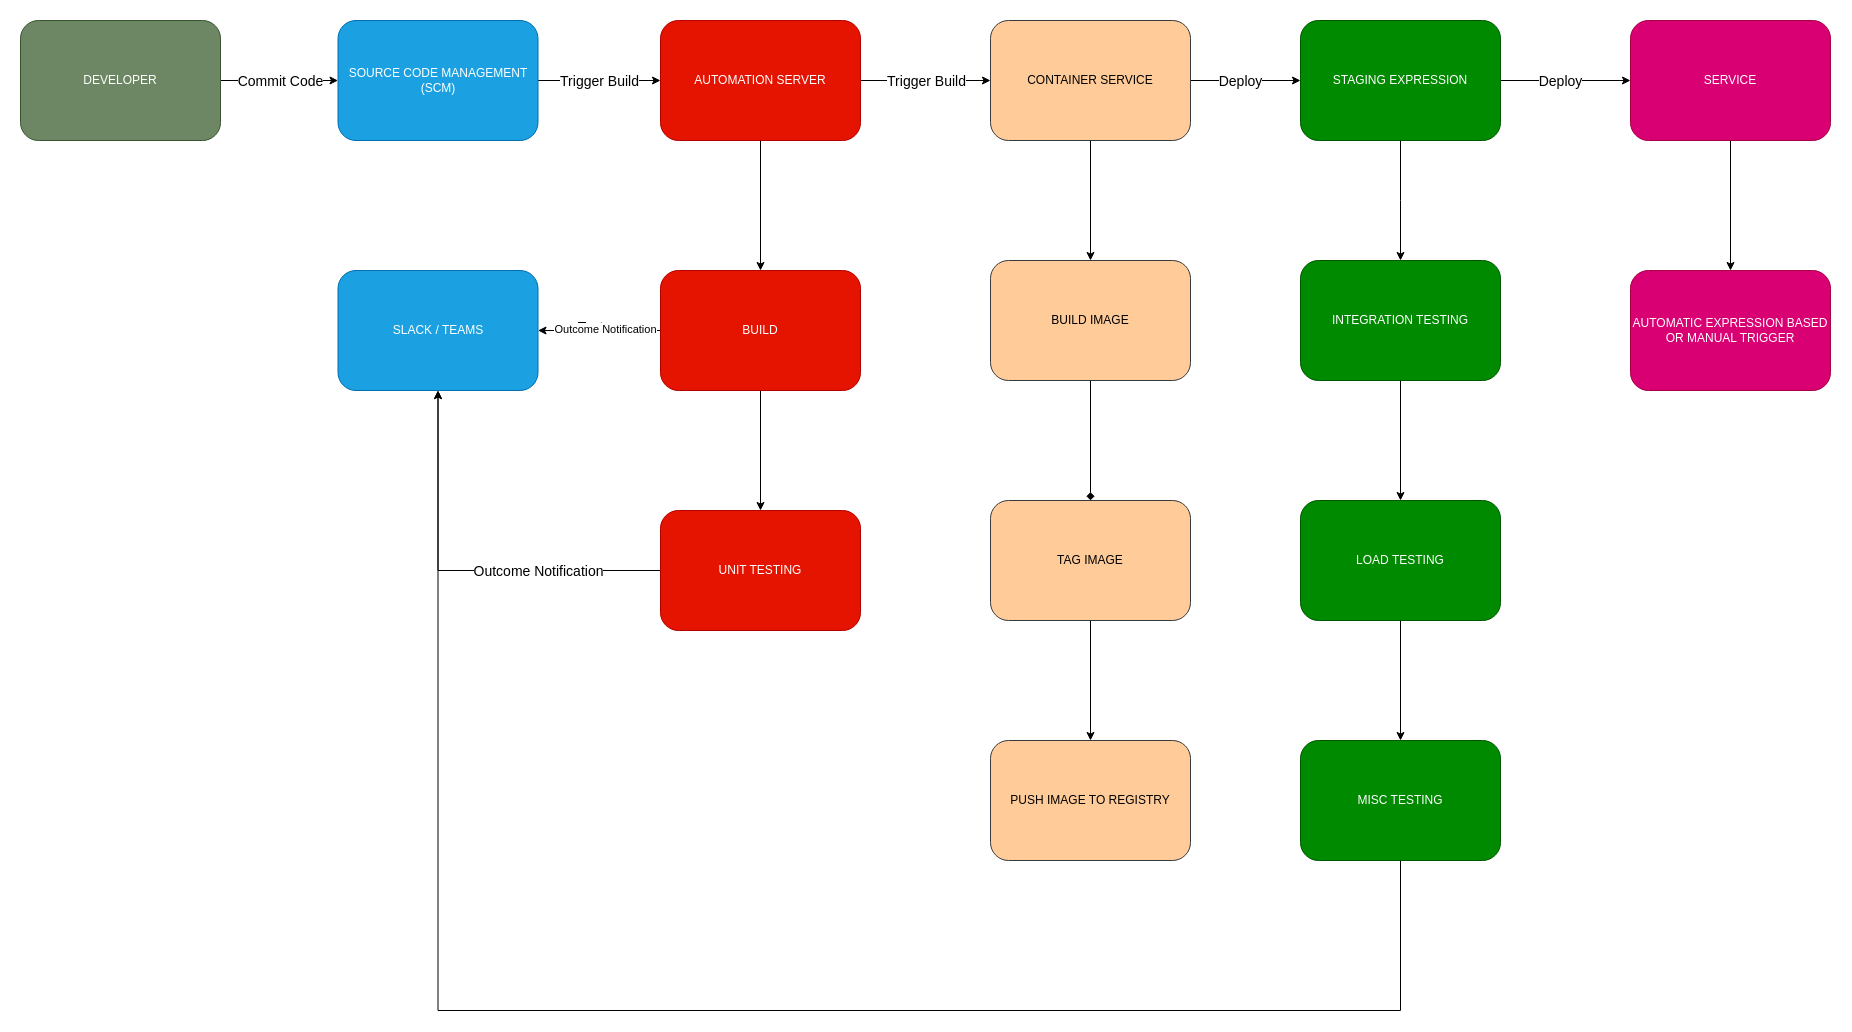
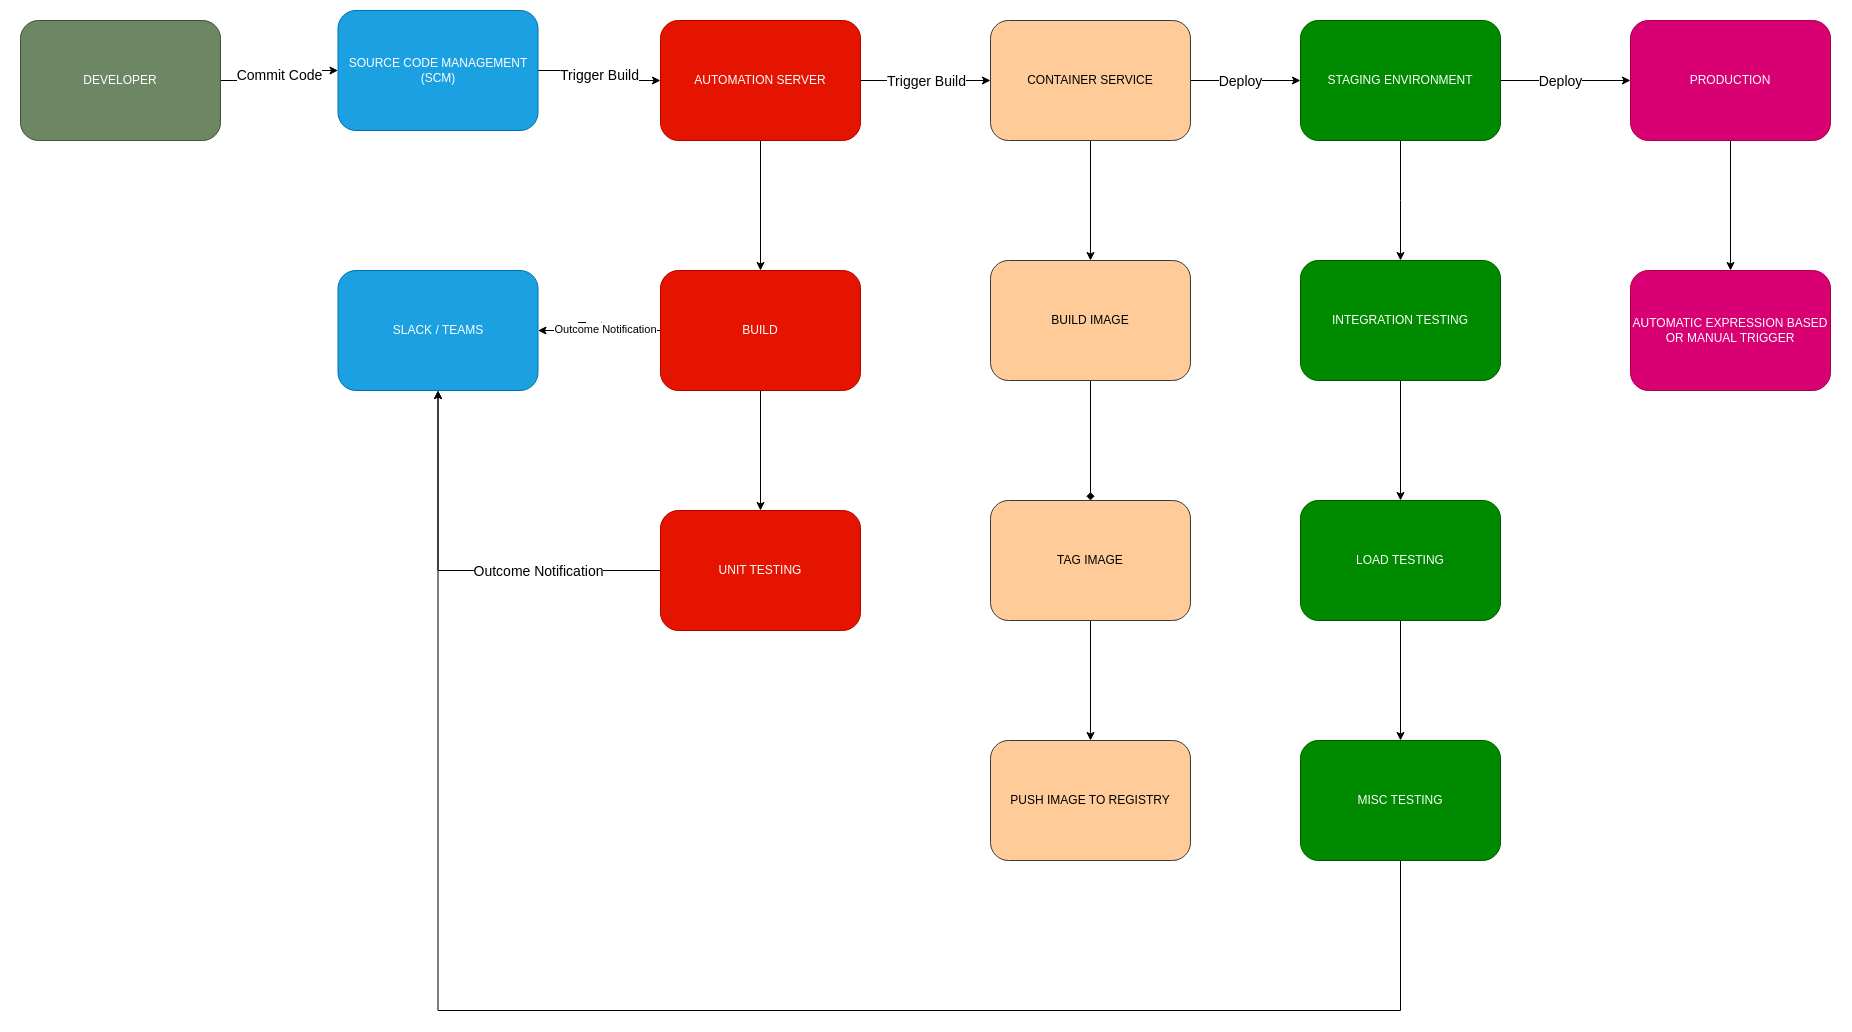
  <mxCell id="0" />
  <mxCell id="1" parent="0" />
  <mxCell id="2" style="edgeStyle=orthogonalEdgeStyle;rounded=0;orthogonalLoop=1;jettySize=auto;html=1;exitX=1;exitY=0.5;exitDx=0;exitDy=0;entryX=0;entryY=0.5;entryDx=0;entryDy=0;" parent="1" source="4" target="7" edge="1"><mxGeometry relative="1" as="geometry" /></mxCell>
  <mxCell id="3" value="Commit Code" style="edgeLabel;html=1;align=center;verticalAlign=middle;resizable=0;points=[];fontSize=14;" parent="2" vertex="1" connectable="0"><mxGeometry relative="1" as="geometry"><mxPoint as="offset" /></mxGeometry></mxCell>
  <mxCell id="4" value="DEVELOPER" style="rounded=1;whiteSpace=wrap;html=1;fillColor=#6d8764;fontColor=#ffffff;strokeColor=#3A5431;verticalAlign=middle;" parent="1" vertex="1"><mxGeometry x="20" y="20" width="200" height="120" as="geometry" /></mxCell>
  <mxCell id="5" style="edgeStyle=orthogonalEdgeStyle;rounded=0;orthogonalLoop=1;jettySize=auto;html=1;exitX=1;exitY=0.5;exitDx=0;exitDy=0;entryX=0;entryY=0.5;entryDx=0;entryDy=0;" parent="1" source="7" target="11" edge="1"><mxGeometry relative="1" as="geometry" /></mxCell>
  <mxCell id="6" value="Trigger Build" style="edgeLabel;html=1;align=center;verticalAlign=middle;resizable=0;points=[];fontSize=14;" parent="5" vertex="1" connectable="0"><mxGeometry relative="1" as="geometry"><mxPoint as="offset" /></mxGeometry></mxCell>
- <mxCell id="7" value="SOURCE CODE MANAGEMENT (SCM)" style="rounded=1;whiteSpace=wrap;html=1;fillColor=#1ba1e2;strokeColor=#006EAF;fontColor=#ffffff;verticalAlign=middle;" parent="1" vertex="1"><mxGeometry x="337.5" y="20" width="200" height="120" as="geometry" /></mxCell>
+ <mxCell id="7" value="SOURCE CODE MANAGEMENT (SCM)" style="rounded=1;whiteSpace=wrap;html=1;fillColor=#1ba1e2;strokeColor=#006EAF;fontColor=#ffffff;verticalAlign=middle;" parent="1" vertex="1"><mxGeometry x="337.5" y="10" width="200" height="120" as="geometry" /></mxCell>
  <mxCell id="8" style="edgeStyle=orthogonalEdgeStyle;rounded=0;orthogonalLoop=1;jettySize=auto;html=1;exitX=1;exitY=0.5;exitDx=0;exitDy=0;entryX=0;entryY=0.5;entryDx=0;entryDy=0;" parent="1" source="11" target="15" edge="1"><mxGeometry relative="1" as="geometry" /></mxCell>
  <mxCell id="9" value="Trigger Build" style="edgeLabel;html=1;align=center;verticalAlign=middle;resizable=0;points=[];fontSize=14;" parent="8" vertex="1" connectable="0"><mxGeometry relative="1" as="geometry"><mxPoint as="offset" /></mxGeometry></mxCell>
  <mxCell id="10" style="edgeStyle=orthogonalEdgeStyle;rounded=0;orthogonalLoop=1;jettySize=auto;html=1;exitX=0.5;exitY=1;exitDx=0;exitDy=0;entryX=0.5;entryY=0;entryDx=0;entryDy=0;" parent="1" source="11" target="27" edge="1"><mxGeometry relative="1" as="geometry" /></mxCell>
  <mxCell id="11" value="AUTOMATION SERVER" style="rounded=1;whiteSpace=wrap;html=1;fillColor=#e51400;fontColor=#ffffff;strokeColor=#B20000;verticalAlign=middle;" parent="1" vertex="1"><mxGeometry x="660" y="20" width="200" height="120" as="geometry" /></mxCell>
  <mxCell id="12" style="edgeStyle=orthogonalEdgeStyle;rounded=0;orthogonalLoop=1;jettySize=auto;html=1;exitX=1;exitY=0.5;exitDx=0;exitDy=0;entryX=0;entryY=0.5;entryDx=0;entryDy=0;" parent="1" source="15" target="19" edge="1"><mxGeometry relative="1" as="geometry" /></mxCell>
  <mxCell id="13" value="Deploy" style="edgeLabel;html=1;align=center;verticalAlign=middle;resizable=0;points=[];fontSize=14;" parent="12" vertex="1" connectable="0"><mxGeometry x="-0.102" y="-3" relative="1" as="geometry"><mxPoint y="-3" as="offset" /></mxGeometry></mxCell>
  <mxCell id="14" style="edgeStyle=orthogonalEdgeStyle;rounded=0;orthogonalLoop=1;jettySize=auto;html=1;exitX=0.5;exitY=1;exitDx=0;exitDy=0;" parent="1" source="15" target="29" edge="1"><mxGeometry relative="1" as="geometry" /></mxCell>
  <mxCell id="15" value="CONTAINER SERVICE" style="rounded=1;whiteSpace=wrap;html=1;fillColor=#ffcc99;strokeColor=#36393d;verticalAlign=middle;" parent="1" vertex="1"><mxGeometry x="990" y="20" width="200" height="120" as="geometry" /></mxCell>
  <mxCell id="16" style="edgeStyle=orthogonalEdgeStyle;rounded=0;orthogonalLoop=1;jettySize=auto;html=1;exitX=1;exitY=0.5;exitDx=0;exitDy=0;entryX=0;entryY=0.5;entryDx=0;entryDy=0;" parent="1" source="19" target="21" edge="1"><mxGeometry relative="1" as="geometry" /></mxCell>
  <mxCell id="17" value="Deploy" style="edgeLabel;html=1;align=center;verticalAlign=middle;resizable=0;points=[];fontSize=14;" parent="16" vertex="1" connectable="0"><mxGeometry x="-0.15" y="-3" relative="1" as="geometry"><mxPoint x="4" y="-3" as="offset" /></mxGeometry></mxCell>
  <mxCell id="18" style="edgeStyle=orthogonalEdgeStyle;rounded=0;orthogonalLoop=1;jettySize=auto;html=1;exitX=0.5;exitY=1;exitDx=0;exitDy=0;entryX=0.5;entryY=0;entryDx=0;entryDy=0;" parent="1" source="19" edge="1"><mxGeometry relative="1" as="geometry"><mxPoint x="1400" y="260" as="targetPoint" /></mxGeometry></mxCell>
- <mxCell id="19" value="STAGING EXPRESSION" style="rounded=1;whiteSpace=wrap;html=1;fillColor=#008a00;fontColor=#ffffff;strokeColor=#005700;verticalAlign=middle;" parent="1" vertex="1"><mxGeometry x="1300" y="20" width="200" height="120" as="geometry" /></mxCell>
+ <mxCell id="19" value="STAGING ENVIRONMENT" style="rounded=1;whiteSpace=wrap;html=1;fillColor=#008a00;fontColor=#ffffff;strokeColor=#005700;verticalAlign=middle;" parent="1" vertex="1"><mxGeometry x="1300" y="20" width="200" height="120" as="geometry" /></mxCell>
  <mxCell id="20" style="edgeStyle=orthogonalEdgeStyle;rounded=0;orthogonalLoop=1;jettySize=auto;html=1;exitX=0.5;exitY=1;exitDx=0;exitDy=0;entryX=0.5;entryY=0;entryDx=0;entryDy=0;" parent="1" source="21" target="32" edge="1"><mxGeometry relative="1" as="geometry" /></mxCell>
- <mxCell id="21" value="SERVICE" style="rounded=1;whiteSpace=wrap;html=1;fillColor=#d80073;fontColor=#ffffff;strokeColor=#A50040;verticalAlign=middle;" parent="1" vertex="1"><mxGeometry x="1630" y="20" width="200" height="120" as="geometry" /></mxCell>
+ <mxCell id="21" value="PRODUCTION" style="rounded=1;whiteSpace=wrap;html=1;fillColor=#d80073;fontColor=#ffffff;strokeColor=#A50040;verticalAlign=middle;" parent="1" vertex="1"><mxGeometry x="1630" y="20" width="200" height="120" as="geometry" /></mxCell>
  <mxCell id="22" value="SLACK / TEAMS" style="rounded=1;whiteSpace=wrap;html=1;fillColor=#1ba1e2;strokeColor=#006EAF;fontColor=#ffffff;verticalAlign=middle;" parent="1" vertex="1"><mxGeometry x="337.5" y="270" width="200" height="120" as="geometry" /></mxCell>
  <mxCell id="23" style="edgeStyle=orthogonalEdgeStyle;rounded=0;orthogonalLoop=1;jettySize=auto;html=1;exitX=0.5;exitY=1;exitDx=0;exitDy=0;entryX=0.5;entryY=0;entryDx=0;entryDy=0;" parent="1" source="27" target="35" edge="1"><mxGeometry relative="1" as="geometry" /></mxCell>
  <mxCell id="24" style="edgeStyle=orthogonalEdgeStyle;rounded=0;orthogonalLoop=1;jettySize=auto;html=1;exitX=0;exitY=0.5;exitDx=0;exitDy=0;fontSize=14;" parent="1" source="27" target="22" edge="1"><mxGeometry relative="1" as="geometry"><Array as="points"><mxPoint x="540" y="330" /><mxPoint x="540" y="330" /></Array></mxGeometry></mxCell>
  <mxCell id="25" value="Text" style="edgeLabel;html=1;align=center;verticalAlign=middle;resizable=0;points=[];fontSize=14;" parent="24" vertex="1" connectable="0"><mxGeometry x="0.162" y="-4" relative="1" as="geometry"><mxPoint as="offset" /></mxGeometry></mxCell>
  <mxCell id="26" value="Outcome Notification" style="edgeLabel;html=1;align=center;verticalAlign=middle;resizable=0;points=[];fontSize=11;" parent="24" vertex="1" connectable="0"><mxGeometry x="0.148" y="-2" relative="1" as="geometry"><mxPoint x="14" as="offset" /></mxGeometry></mxCell>
  <mxCell id="27" value="BUILD" style="rounded=1;whiteSpace=wrap;html=1;fillColor=#e51400;fontColor=#ffffff;strokeColor=#B20000;verticalAlign=middle;" parent="1" vertex="1"><mxGeometry x="660" y="270" width="200" height="120" as="geometry" /></mxCell>
  <mxCell id="28" style="edgeStyle=orthogonalEdgeStyle;rounded=0;orthogonalLoop=1;jettySize=auto;html=1;exitX=0.5;exitY=1;exitDx=0;exitDy=0;entryX=0.5;entryY=0;entryDx=0;entryDy=0;endArrow=diamond;" parent="1" source="29" target="37" edge="1"><mxGeometry relative="1" as="geometry" /></mxCell>
  <mxCell id="29" value="BUILD IMAGE" style="rounded=1;whiteSpace=wrap;html=1;fillColor=#ffcc99;strokeColor=#36393d;" parent="1" vertex="1"><mxGeometry x="990" y="260" width="200" height="120" as="geometry" /></mxCell>
  <mxCell id="30" style="edgeStyle=orthogonalEdgeStyle;rounded=0;orthogonalLoop=1;jettySize=auto;html=1;exitX=0.5;exitY=1;exitDx=0;exitDy=0;entryX=0.5;entryY=0;entryDx=0;entryDy=0;" parent="1" source="31" target="39" edge="1"><mxGeometry relative="1" as="geometry" /></mxCell>
  <mxCell id="31" value="INTEGRATION TESTING" style="rounded=1;whiteSpace=wrap;html=1;fillColor=#008a00;fontColor=#ffffff;strokeColor=#005700;verticalAlign=middle;" parent="1" vertex="1"><mxGeometry x="1300" y="260" width="200" height="120" as="geometry" /></mxCell>
  <mxCell id="32" value="AUTOMATIC EXPRESSION BASED OR MANUAL TRIGGER" style="rounded=1;whiteSpace=wrap;html=1;fillColor=#d80073;fontColor=#ffffff;strokeColor=#A50040;verticalAlign=middle;" parent="1" vertex="1"><mxGeometry x="1630" y="270" width="200" height="120" as="geometry" /></mxCell>
  <mxCell id="33" style="edgeStyle=orthogonalEdgeStyle;rounded=0;orthogonalLoop=1;jettySize=auto;html=1;exitX=0;exitY=0.5;exitDx=0;exitDy=0;entryX=0.5;entryY=1;entryDx=0;entryDy=0;" parent="1" source="35" target="22" edge="1"><mxGeometry relative="1" as="geometry" /></mxCell>
  <mxCell id="34" value="Outcome Notification" style="edgeLabel;html=1;align=center;verticalAlign=middle;resizable=0;points=[];fontSize=14;" parent="33" vertex="1" connectable="0"><mxGeometry x="-0.387" relative="1" as="geometry"><mxPoint as="offset" /></mxGeometry></mxCell>
  <mxCell id="35" value="UNIT TESTING" style="rounded=1;whiteSpace=wrap;html=1;fillColor=#e51400;fontColor=#ffffff;strokeColor=#B20000;verticalAlign=middle;" parent="1" vertex="1"><mxGeometry x="660" y="510" width="200" height="120" as="geometry" /></mxCell>
  <mxCell id="36" style="edgeStyle=orthogonalEdgeStyle;rounded=0;orthogonalLoop=1;jettySize=auto;html=1;exitX=0.5;exitY=1;exitDx=0;exitDy=0;entryX=0.5;entryY=0;entryDx=0;entryDy=0;" parent="1" source="37" target="40" edge="1"><mxGeometry relative="1" as="geometry" /></mxCell>
  <mxCell id="37" value="TAG IMAGE" style="rounded=1;whiteSpace=wrap;html=1;fillColor=#ffcc99;strokeColor=#36393d;" parent="1" vertex="1"><mxGeometry x="990" y="500" width="200" height="120" as="geometry" /></mxCell>
  <mxCell id="38" style="edgeStyle=orthogonalEdgeStyle;rounded=0;orthogonalLoop=1;jettySize=auto;html=1;exitX=0.5;exitY=1;exitDx=0;exitDy=0;entryX=0.5;entryY=0;entryDx=0;entryDy=0;" parent="1" source="39" target="42" edge="1"><mxGeometry relative="1" as="geometry" /></mxCell>
  <mxCell id="39" value="LOAD TESTING" style="rounded=1;whiteSpace=wrap;html=1;fillColor=#008a00;fontColor=#ffffff;strokeColor=#005700;verticalAlign=middle;" parent="1" vertex="1"><mxGeometry x="1300" y="500" width="200" height="120" as="geometry" /></mxCell>
  <mxCell id="40" value="PUSH IMAGE TO REGISTRY" style="rounded=1;whiteSpace=wrap;html=1;fillColor=#ffcc99;strokeColor=#36393d;verticalAlign=middle;" parent="1" vertex="1"><mxGeometry x="990" y="740" width="200" height="120" as="geometry" /></mxCell>
  <mxCell id="41" style="edgeStyle=orthogonalEdgeStyle;rounded=0;orthogonalLoop=1;jettySize=auto;html=1;exitX=0.5;exitY=1;exitDx=0;exitDy=0;entryX=0.5;entryY=1;entryDx=0;entryDy=0;" parent="1" source="42" target="22" edge="1"><mxGeometry relative="1" as="geometry"><mxPoint x="1360" y="880" as="sourcePoint" /><mxPoint x="337.5" y="400" as="targetPoint" /><Array as="points"><mxPoint x="1400" y="1010" /><mxPoint x="438" y="1010" /></Array></mxGeometry></mxCell>
  <mxCell id="42" value="MISC TESTING" style="rounded=1;whiteSpace=wrap;html=1;fillColor=#008a00;fontColor=#ffffff;strokeColor=#005700;" parent="1" vertex="1"><mxGeometry x="1300" y="740" width="200" height="120" as="geometry" /></mxCell>
